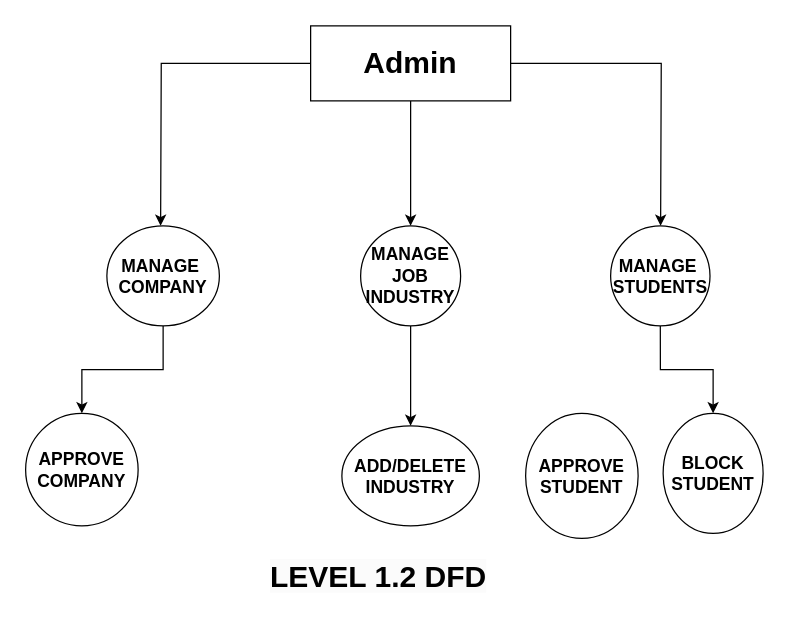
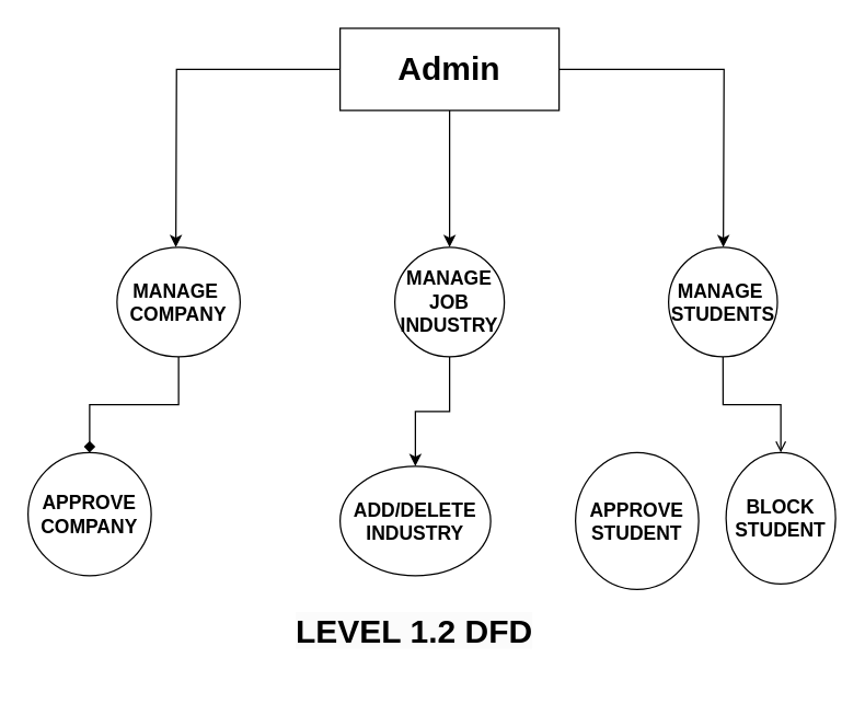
  <mxCell id="0" />
  <mxCell id="1" parent="0" />
  <mxCell id="2" style="edgeStyle=orthogonalEdgeStyle;rounded=0;orthogonalLoop=1;jettySize=auto;html=1;" edge="1" parent="1" source="5"><mxGeometry relative="1" as="geometry"><mxPoint x="328" y="180" as="targetPoint" /></mxGeometry></mxCell>
  <mxCell id="3" style="edgeStyle=orthogonalEdgeStyle;rounded=0;orthogonalLoop=1;jettySize=auto;html=1;" edge="1" parent="1" source="5"><mxGeometry relative="1" as="geometry"><mxPoint x="128" y="180" as="targetPoint" /></mxGeometry></mxCell>
  <mxCell id="4" style="edgeStyle=orthogonalEdgeStyle;rounded=0;orthogonalLoop=1;jettySize=auto;html=1;" edge="1" parent="1" source="5"><mxGeometry relative="1" as="geometry"><mxPoint x="528" y="180" as="targetPoint" /></mxGeometry></mxCell>
  <mxCell id="5" value="&lt;font style=&quot;font-size: 24px;&quot;&gt;&lt;b&gt;Admin&lt;/b&gt;&lt;/font&gt;" style="whiteSpace=wrap;html=1;" vertex="1" parent="1"><mxGeometry x="248" y="20" width="160" height="60" as="geometry" /></mxCell>
- <mxCell id="6" style="edgeStyle=orthogonalEdgeStyle;rounded=0;orthogonalLoop=1;jettySize=auto;html=1;entryX=0.5;entryY=0;entryDx=0;entryDy=0;" edge="1" parent="1" source="7" target="8"><mxGeometry relative="1" as="geometry" /></mxCell>
+ <mxCell id="6" style="edgeStyle=orthogonalEdgeStyle;rounded=0;orthogonalLoop=1;jettySize=auto;html=1;entryX=0.5;entryY=0;entryDx=0;entryDy=0;endArrow=diamond;" edge="1" parent="1" source="7" target="8"><mxGeometry relative="1" as="geometry" /></mxCell>
  <mxCell id="7" value="&lt;b&gt;&lt;font style=&quot;font-size: 14px;&quot;&gt;MANAGE&amp;nbsp;&lt;br&gt;COMPANY&lt;/font&gt;&lt;/b&gt;" style="ellipse;whiteSpace=wrap;html=1;fontColor=default;" vertex="1" parent="1"><mxGeometry x="85" y="180" width="90" height="80" as="geometry" /></mxCell>
  <mxCell id="8" value="&lt;span style=&quot;font-size: 14px;&quot;&gt;&lt;b&gt;APPROVE&lt;br&gt;COMPANY&lt;br&gt;&lt;/b&gt;&lt;/span&gt;" style="ellipse;whiteSpace=wrap;html=1;" vertex="1" parent="1"><mxGeometry x="20" y="330" width="90" height="90" as="geometry" /></mxCell>
  <mxCell id="9" value="" style="edgeStyle=orthogonalEdgeStyle;rounded=0;orthogonalLoop=1;jettySize=auto;html=1;" edge="1" parent="1" source="10" target="16"><mxGeometry relative="1" as="geometry" /></mxCell>
  <mxCell id="10" value="&lt;span style=&quot;font-size: 14px;&quot;&gt;&lt;b&gt;MANAGE JOB&lt;br&gt;INDUSTRY&lt;br&gt;&lt;/b&gt;&lt;/span&gt;" style="ellipse;whiteSpace=wrap;html=1;" vertex="1" parent="1"><mxGeometry x="288" y="180" width="80" height="80" as="geometry" /></mxCell>
  <mxCell id="11" value="&lt;b&gt;&lt;font style=&quot;font-size: 14px;&quot;&gt;APPROVE STUDENT&lt;/font&gt;&lt;/b&gt;" style="ellipse;whiteSpace=wrap;html=1;" vertex="1" parent="1"><mxGeometry x="420" y="330" width="90" height="100" as="geometry" /></mxCell>
- <mxCell id="12" style="edgeStyle=orthogonalEdgeStyle;rounded=0;orthogonalLoop=1;jettySize=auto;html=1;" edge="1" parent="1" source="13" target="14"><mxGeometry relative="1" as="geometry" /></mxCell>
+ <mxCell id="12" style="edgeStyle=orthogonalEdgeStyle;rounded=0;orthogonalLoop=1;jettySize=auto;html=1;endArrow=open;" edge="1" parent="1" source="13" target="14"><mxGeometry relative="1" as="geometry" /></mxCell>
  <mxCell id="13" value="&lt;span style=&quot;border-color: var(--border-color);&quot;&gt;&lt;b&gt;&lt;font style=&quot;font-size: 14px;&quot;&gt;MANAGE&amp;nbsp;&lt;br style=&quot;border-color: var(--border-color);&quot;&gt;STUDENTS&lt;/font&gt;&lt;/b&gt;&lt;/span&gt;" style="ellipse;whiteSpace=wrap;html=1;" vertex="1" parent="1"><mxGeometry x="488" y="180" width="79.5" height="80" as="geometry" /></mxCell>
  <mxCell id="14" value="&lt;b&gt;&lt;font style=&quot;font-size: 14px;&quot;&gt;BLOCK STUDENT&lt;br&gt;&lt;/font&gt;&lt;/b&gt;" style="ellipse;whiteSpace=wrap;html=1;" vertex="1" parent="1"><mxGeometry x="530" y="330" width="80" height="96" as="geometry" /></mxCell>
  <mxCell id="15" value="&lt;b style=&quot;border-color: var(--border-color); color: rgb(0, 0, 0); font-family: Helvetica; font-size: 24px; font-style: normal; font-variant-ligatures: normal; font-variant-caps: normal; letter-spacing: normal; orphans: 2; text-align: center; text-indent: 0px; text-transform: none; widows: 2; word-spacing: 0px; -webkit-text-stroke-width: 0px; background-color: rgb(251, 251, 251); text-decoration-thickness: initial; text-decoration-style: initial; text-decoration-color: initial;&quot;&gt;LEVEL 1.2 DFD&lt;/b&gt;" style="text;whiteSpace=wrap;html=1;" vertex="1" parent="1"><mxGeometry x="214.004" y="440.005" width="181" height="51" as="geometry" /></mxCell>
- <mxCell id="16" value="&lt;span style=&quot;font-size: 14px;&quot;&gt;&lt;b&gt;ADD/DELETE INDUSTRY&lt;br&gt;&lt;/b&gt;&lt;/span&gt;" style="ellipse;whiteSpace=wrap;html=1;" vertex="1" parent="1"><mxGeometry x="273" y="340" width="110" height="80" as="geometry" /></mxCell>
+ <mxCell id="16" value="&lt;span style=&quot;font-size: 14px;&quot;&gt;&lt;b&gt;ADD/DELETE INDUSTRY&lt;br&gt;&lt;/b&gt;&lt;/span&gt;" style="ellipse;whiteSpace=wrap;html=1;" vertex="1" parent="1"><mxGeometry x="248" y="340" width="110" height="80" as="geometry" /></mxCell>
